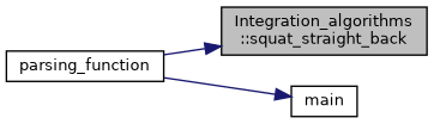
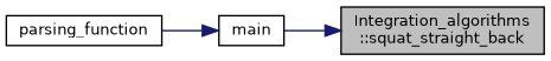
  digraph {
    rankdir=RL
    node [color=black fillcolor=white fontname=Helvetica fontsize=10 shape=record style=filled]
    edge [color=midnightblue dir=back fontname=Helvetica fontsize=10 labelfontname=Helvetica labelfontsize=10 style=solid]
    n1 [fillcolor=grey75 fontcolor=black height=0.2 label="Integration_algorithms\l::squat_straight_back" width=0.4]
    n2 [height=0.2 label=parsing_function width=0.4]
    n3 [height=0.2 label=main width=0.4]
-   n1 -> n2
+   n1 -> n3
    n3 -> n2
  }
